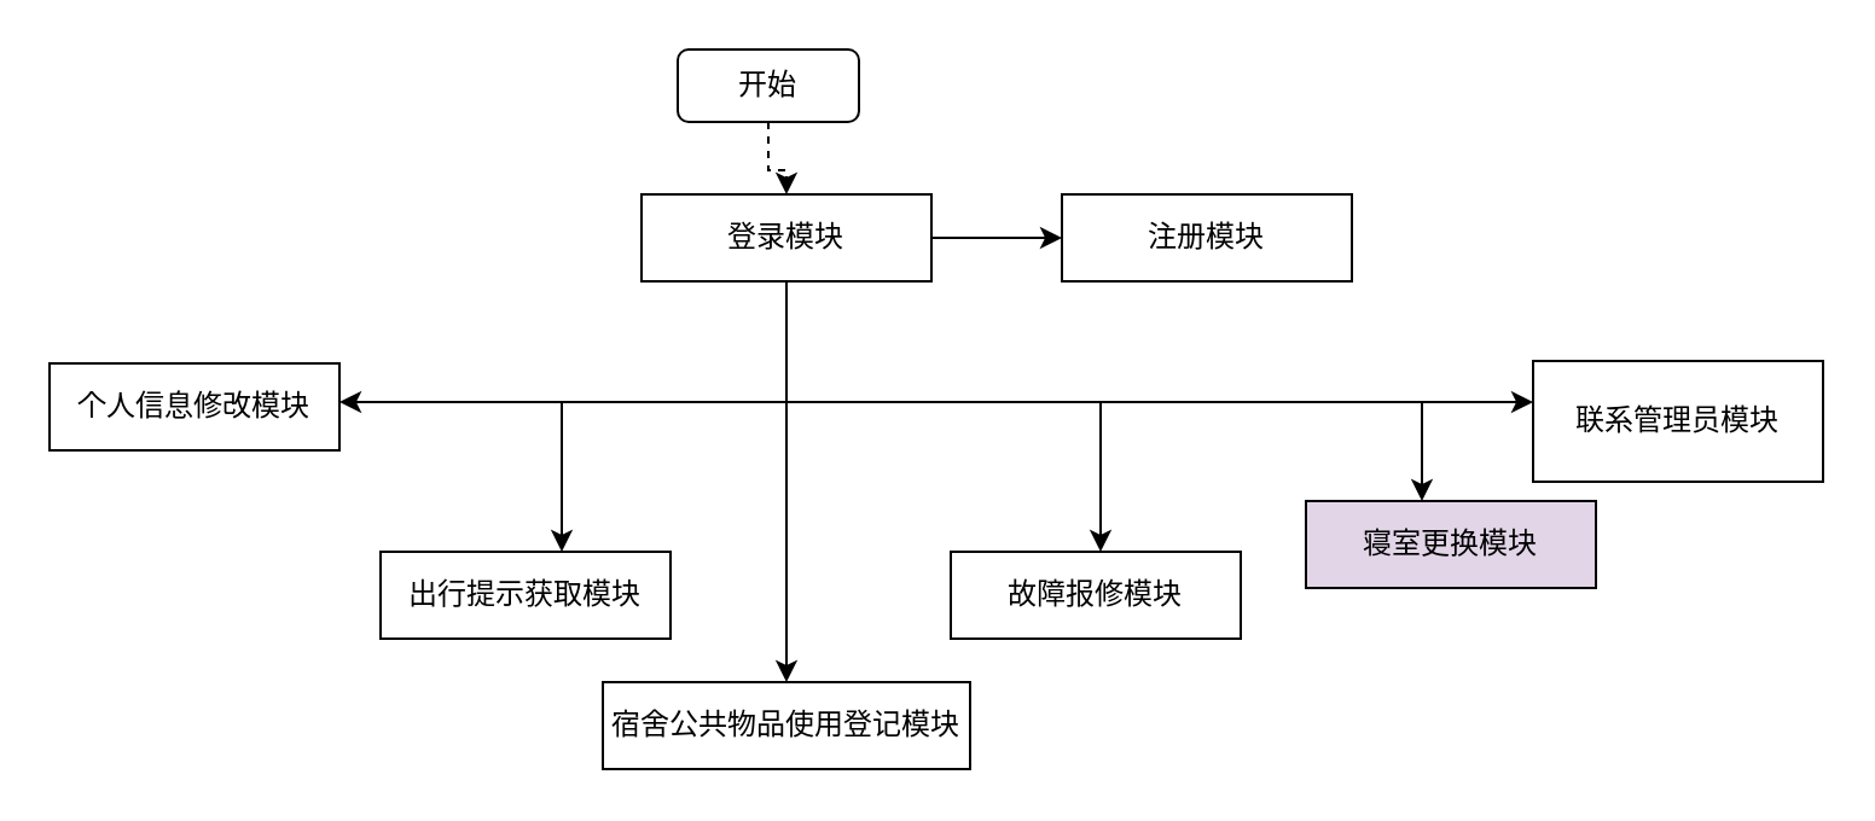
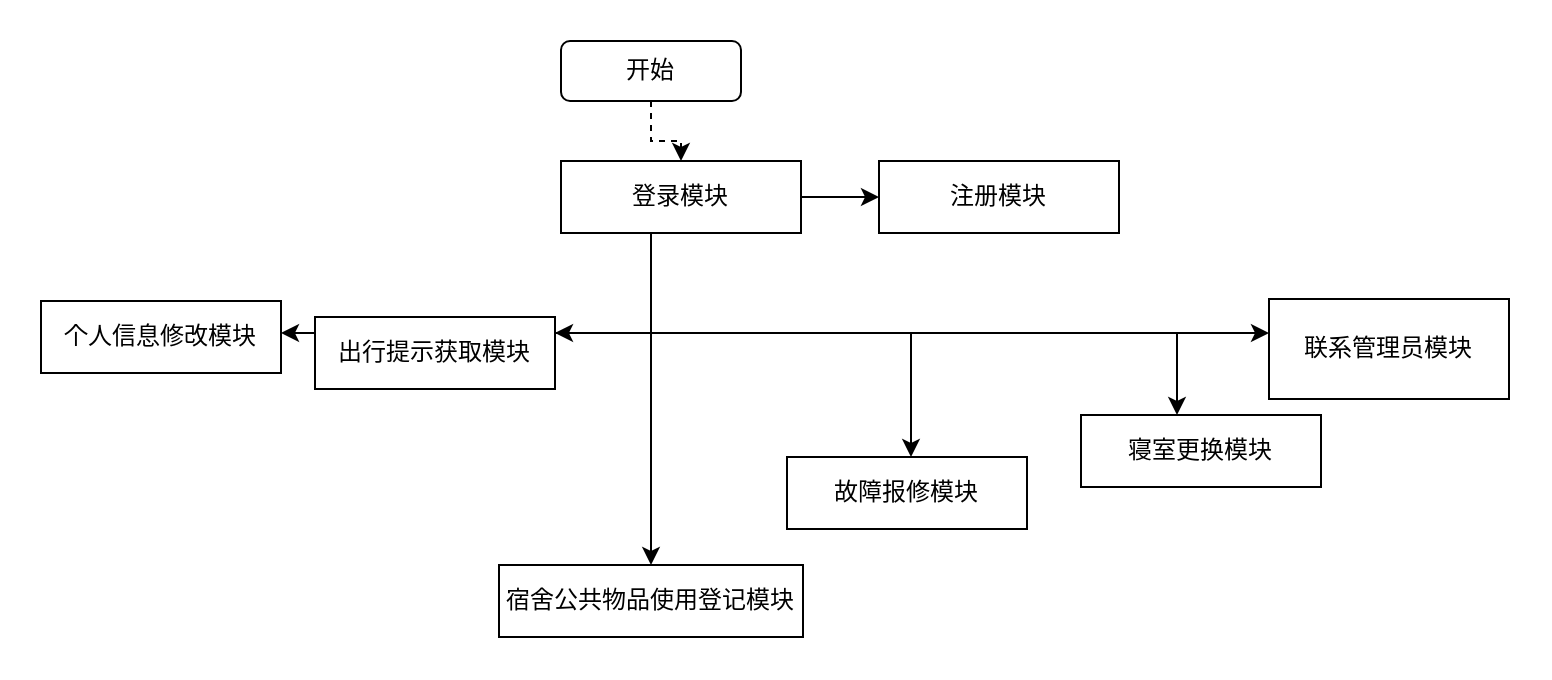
  <mxCell id="0" />
  <mxCell id="1" parent="0" />
  <mxCell id="2" style="edgeStyle=orthogonalEdgeStyle;rounded=0;orthogonalLoop=1;jettySize=auto;html=1;entryX=0.5;entryY=0;entryDx=0;entryDy=0;dashed=1;" edge="1" parent="1" source="3" target="11"><mxGeometry relative="1" as="geometry" /></mxCell>
- <mxCell id="3" value="开始" style="rounded=1;whiteSpace=wrap;html=1;" vertex="1" parent="1"><mxGeometry x="280" y="20" width="75" height="30" as="geometry" /></mxCell>
+ <mxCell id="3" value="开始" style="rounded=1;whiteSpace=wrap;html=1;" vertex="1" parent="1"><mxGeometry x="280" y="20" width="90" height="30" as="geometry" /></mxCell>
  <mxCell id="4" style="edgeStyle=orthogonalEdgeStyle;rounded=0;orthogonalLoop=1;jettySize=auto;html=1;" edge="1" parent="1" source="11" target="12"><mxGeometry relative="1" as="geometry"><Array as="points"><mxPoint x="325" y="166" /><mxPoint x="98" y="166" /></Array></mxGeometry></mxCell>
  <mxCell id="5" style="edgeStyle=orthogonalEdgeStyle;rounded=0;orthogonalLoop=1;jettySize=auto;html=1;" edge="1" parent="1" source="11" target="13"><mxGeometry relative="1" as="geometry"><Array as="points"><mxPoint x="325" y="166" /><mxPoint x="232" y="166" /></Array></mxGeometry></mxCell>
  <mxCell id="6" style="edgeStyle=orthogonalEdgeStyle;rounded=0;orthogonalLoop=1;jettySize=auto;html=1;" edge="1" parent="1" source="11" target="14"><mxGeometry relative="1" as="geometry" /></mxCell>
  <mxCell id="7" style="edgeStyle=orthogonalEdgeStyle;rounded=0;orthogonalLoop=1;jettySize=auto;html=1;" edge="1" parent="1" source="11" target="15"><mxGeometry relative="1" as="geometry"><Array as="points"><mxPoint x="325" y="205" /><mxPoint x="325" y="205" /></Array></mxGeometry></mxCell>
  <mxCell id="8" style="edgeStyle=orthogonalEdgeStyle;rounded=0;orthogonalLoop=1;jettySize=auto;html=1;" edge="1" parent="1" source="11" target="16"><mxGeometry relative="1" as="geometry"><Array as="points"><mxPoint x="325" y="166" /><mxPoint x="455" y="166" /></Array></mxGeometry></mxCell>
  <mxCell id="9" style="edgeStyle=orthogonalEdgeStyle;rounded=0;orthogonalLoop=1;jettySize=auto;html=1;" edge="1" parent="1" source="11" target="17"><mxGeometry relative="1" as="geometry"><Array as="points"><mxPoint x="325" y="166" /><mxPoint x="588" y="166" /></Array></mxGeometry></mxCell>
  <mxCell id="10" style="edgeStyle=orthogonalEdgeStyle;rounded=0;orthogonalLoop=1;jettySize=auto;html=1;" edge="1" parent="1" source="11" target="19"><mxGeometry relative="1" as="geometry"><Array as="points"><mxPoint x="325" y="166" /></Array></mxGeometry></mxCell>
- <mxCell id="11" value="登录模块" style="rounded=0;whiteSpace=wrap;html=1;" vertex="1" parent="1"><mxGeometry x="265" y="80" width="120" height="36" as="geometry" /></mxCell>
+ <mxCell id="11" value="登录模块" style="rounded=0;whiteSpace=wrap;html=1;" vertex="1" parent="1"><mxGeometry x="280" y="80" width="120" height="36" as="geometry" /></mxCell>
  <mxCell id="12" value="个人信息修改模块" style="rounded=0;whiteSpace=wrap;html=1;" vertex="1" parent="1"><mxGeometry x="20" y="150" width="120" height="36" as="geometry" /></mxCell>
- <mxCell id="13" value="出行提示获取模块" style="rounded=0;whiteSpace=wrap;html=1;" vertex="1" parent="1"><mxGeometry x="157" y="228" width="120" height="36" as="geometry" /></mxCell>
+ <mxCell id="13" value="出行提示获取模块" style="rounded=0;whiteSpace=wrap;html=1;" vertex="1" parent="1"><mxGeometry x="157" y="158" width="120" height="36" as="geometry" /></mxCell>
  <mxCell id="14" value="注册模块" style="rounded=0;whiteSpace=wrap;html=1;" vertex="1" parent="1"><mxGeometry x="439" y="80" width="120" height="36" as="geometry" /></mxCell>
  <mxCell id="15" value="宿舍公共物品使用登记模块" style="rounded=0;whiteSpace=wrap;html=1;" vertex="1" parent="1"><mxGeometry x="249" y="282" width="152" height="36" as="geometry" /></mxCell>
  <mxCell id="16" value="故障报修模块" style="rounded=0;whiteSpace=wrap;html=1;" vertex="1" parent="1"><mxGeometry x="393" y="228" width="120" height="36" as="geometry" /></mxCell>
- <mxCell id="17" value="寝室更换模块" style="rounded=0;whiteSpace=wrap;html=1;fillColor=#e1d5e7;" vertex="1" parent="1"><mxGeometry x="540" y="207" width="120" height="36" as="geometry" /></mxCell>
+ <mxCell id="17" value="寝室更换模块" style="rounded=0;whiteSpace=wrap;html=1;" vertex="1" parent="1"><mxGeometry x="540" y="207" width="120" height="36" as="geometry" /></mxCell>
  <mxCell id="18" style="edgeStyle=orthogonalEdgeStyle;rounded=0;orthogonalLoop=1;jettySize=auto;html=1;exitX=0.5;exitY=1;exitDx=0;exitDy=0;" edge="1" parent="1" source="13" target="13"><mxGeometry relative="1" as="geometry" /></mxCell>
  <mxCell id="19" value="联系管理员模块" style="rounded=0;whiteSpace=wrap;html=1;" vertex="1" parent="1"><mxGeometry x="634" y="149" width="120" height="50" as="geometry" /></mxCell>
